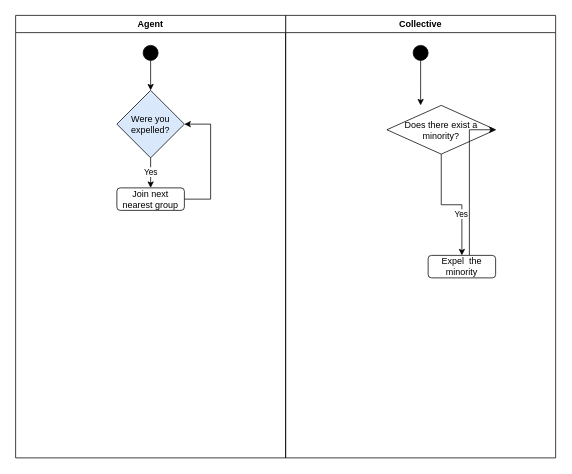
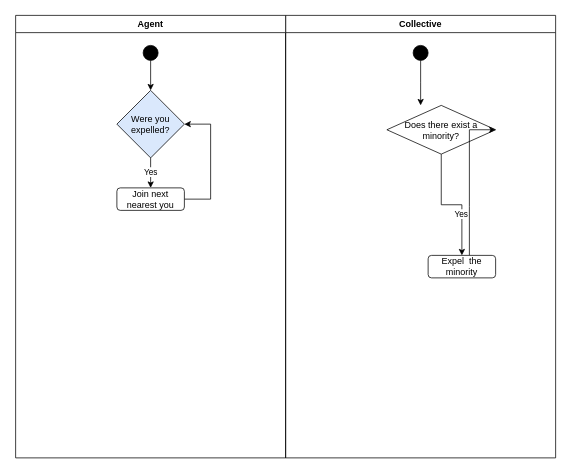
  <mxCell id="0" />
  <mxCell id="1" parent="0" />
  <mxCell id="2" value="Collective" style="swimlane;whiteSpace=wrap;html=1;" vertex="1" parent="1"><mxGeometry x="380" width="360" height="590" as="geometry" y="20" /></mxCell>
  <mxCell id="3" value="" style="ellipse;whiteSpace=wrap;html=1;aspect=fixed;fillColor=#000000;" vertex="1" parent="2"><mxGeometry x="170" y="40" width="20" height="20" as="geometry" /></mxCell>
  <mxCell id="4" value="" style="edgeStyle=orthogonalEdgeStyle;rounded=0;orthogonalLoop=1;jettySize=auto;html=1;exitX=0.5;exitY=1;exitDx=0;exitDy=0;" edge="1" parent="2" source="3"><mxGeometry relative="1" as="geometry"><mxPoint x="-170" y="70" as="sourcePoint" /><mxPoint x="180" y="120" as="targetPoint" /></mxGeometry></mxCell>
  <mxCell id="5" style="edgeStyle=orthogonalEdgeStyle;rounded=0;orthogonalLoop=1;jettySize=auto;html=1;" edge="1" parent="2" source="7" target="9"><mxGeometry relative="1" as="geometry" /></mxCell>
  <mxCell id="6" value="Yes" style="edgeLabel;html=1;align=center;verticalAlign=middle;resizable=0;points=[];" vertex="1" connectable="0" parent="5"><mxGeometry x="0.318" y="-2" relative="1" as="geometry"><mxPoint as="offset" /></mxGeometry></mxCell>
  <mxCell id="7" value="Does there exist a minority?" style="rhombus;whiteSpace=wrap;html=1;" vertex="1" parent="2"><mxGeometry x="135" y="120" width="145" height="65" as="geometry" /></mxCell>
  <mxCell id="8" style="edgeStyle=orthogonalEdgeStyle;rounded=0;orthogonalLoop=1;jettySize=auto;html=1;entryX=1;entryY=0.5;entryDx=0;entryDy=0;" edge="1" parent="2" source="9" target="7"><mxGeometry relative="1" as="geometry"><Array as="points"><mxPoint x="245" y="255" /><mxPoint x="245" y="165" /></Array></mxGeometry></mxCell>
  <mxCell id="9" value="Expel&amp;nbsp; the minority" style="rounded=1;whiteSpace=wrap;html=1;" vertex="1" parent="2"><mxGeometry x="190" y="320" width="90" height="30" as="geometry" /></mxCell>
  <mxCell id="10" value="Agent" style="swimlane;whiteSpace=wrap;html=1;" vertex="1" parent="1"><mxGeometry width="360" height="590" as="geometry" x="20" y="20" /></mxCell>
  <mxCell id="11" style="edgeStyle=orthogonalEdgeStyle;rounded=0;orthogonalLoop=1;jettySize=auto;html=1;exitX=0.5;exitY=1;exitDx=0;exitDy=0;" edge="1" parent="10" source="12" target="15"><mxGeometry relative="1" as="geometry" /></mxCell>
  <mxCell id="12" value="" style="ellipse;whiteSpace=wrap;html=1;aspect=fixed;fillColor=#000000;" vertex="1" parent="10"><mxGeometry x="170" y="40" width="20" height="20" as="geometry" /></mxCell>
  <mxCell id="13" style="edgeStyle=orthogonalEdgeStyle;rounded=0;orthogonalLoop=1;jettySize=auto;html=1;exitX=0.5;exitY=1;exitDx=0;exitDy=0;" edge="1" parent="10" source="15" target="17"><mxGeometry relative="1" as="geometry" /></mxCell>
  <mxCell id="14" value="Yes" style="edgeLabel;html=1;align=center;verticalAlign=middle;resizable=0;points=[];" vertex="1" connectable="0" parent="13"><mxGeometry x="-0.115" y="-1" relative="1" as="geometry"><mxPoint as="offset" /></mxGeometry></mxCell>
  <mxCell id="15" value="Were you expelled?" style="rhombus;whiteSpace=wrap;html=1;fillColor=#dae8fc;" vertex="1" parent="10"><mxGeometry x="135" y="100" width="90" height="90" as="geometry" /></mxCell>
  <mxCell id="16" style="edgeStyle=orthogonalEdgeStyle;rounded=0;orthogonalLoop=1;jettySize=auto;html=1;entryX=1;entryY=0.5;entryDx=0;entryDy=0;" edge="1" parent="10" source="17" target="15"><mxGeometry relative="1" as="geometry"><Array as="points"><mxPoint x="260" y="245" /><mxPoint x="260" y="145" /></Array></mxGeometry></mxCell>
- <mxCell id="17" value="Join next nearest group" style="rounded=1;whiteSpace=wrap;html=1;" vertex="1" parent="10"><mxGeometry x="135" y="230" width="90" height="30" as="geometry" /></mxCell>
+ <mxCell id="17" value="Join next nearest you" style="rounded=1;whiteSpace=wrap;html=1;" vertex="1" parent="10"><mxGeometry x="135" y="230" width="90" height="30" as="geometry" /></mxCell>
